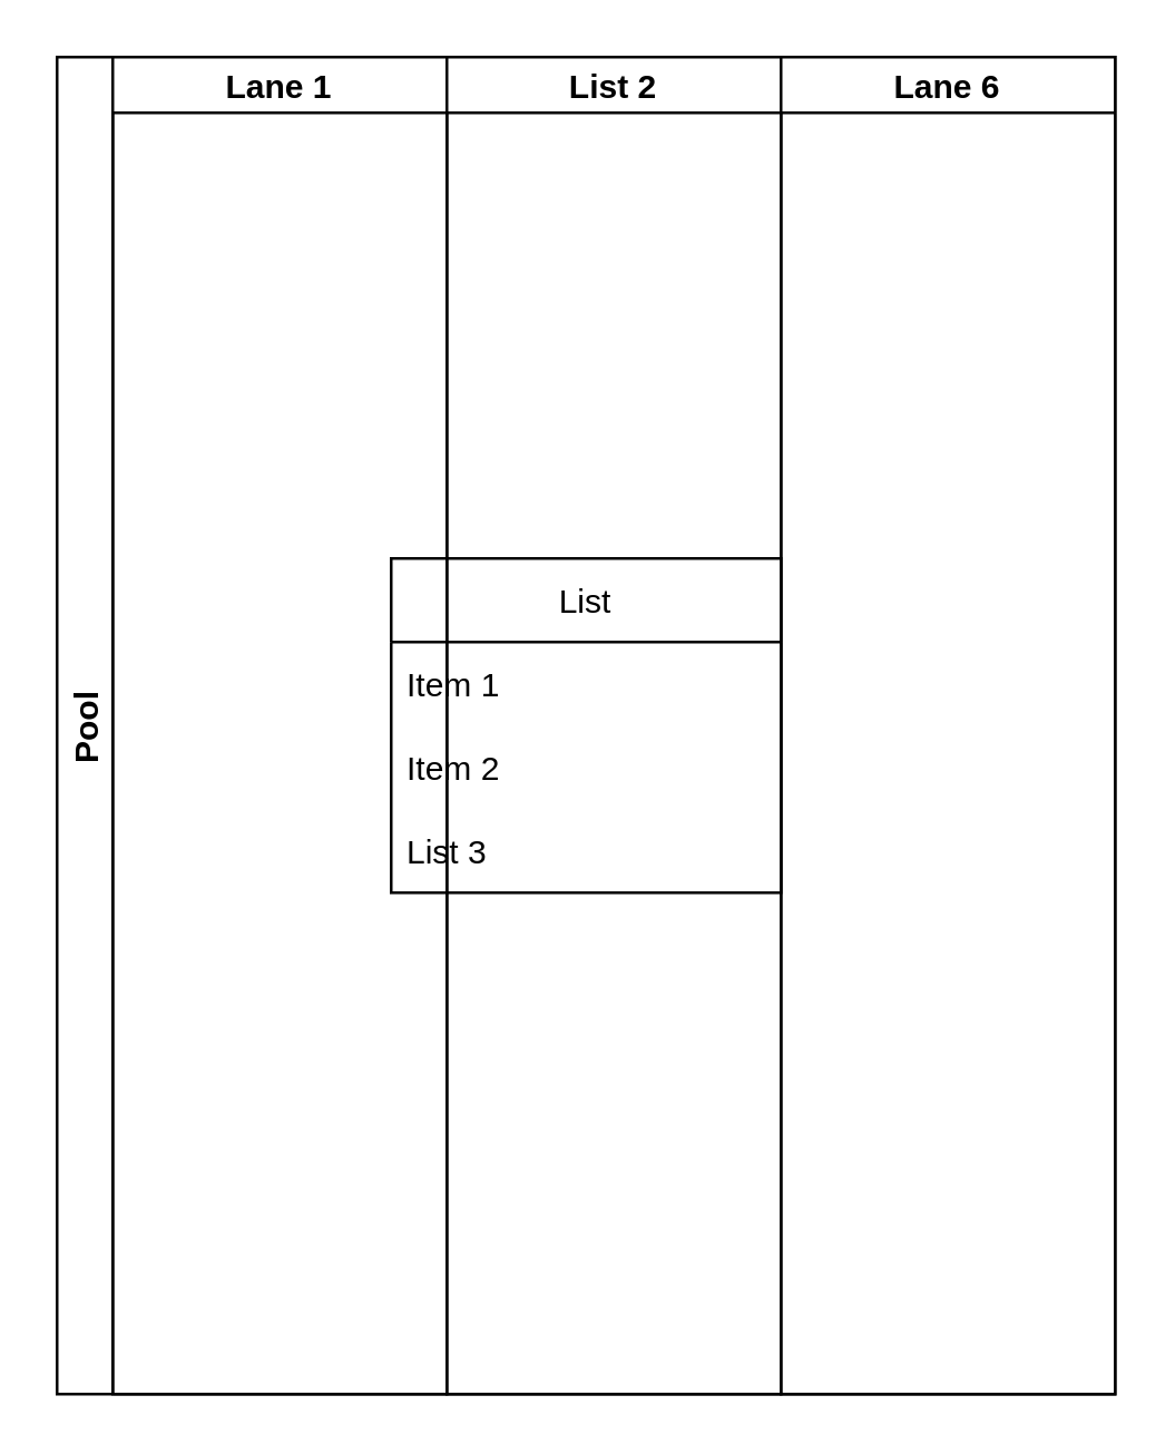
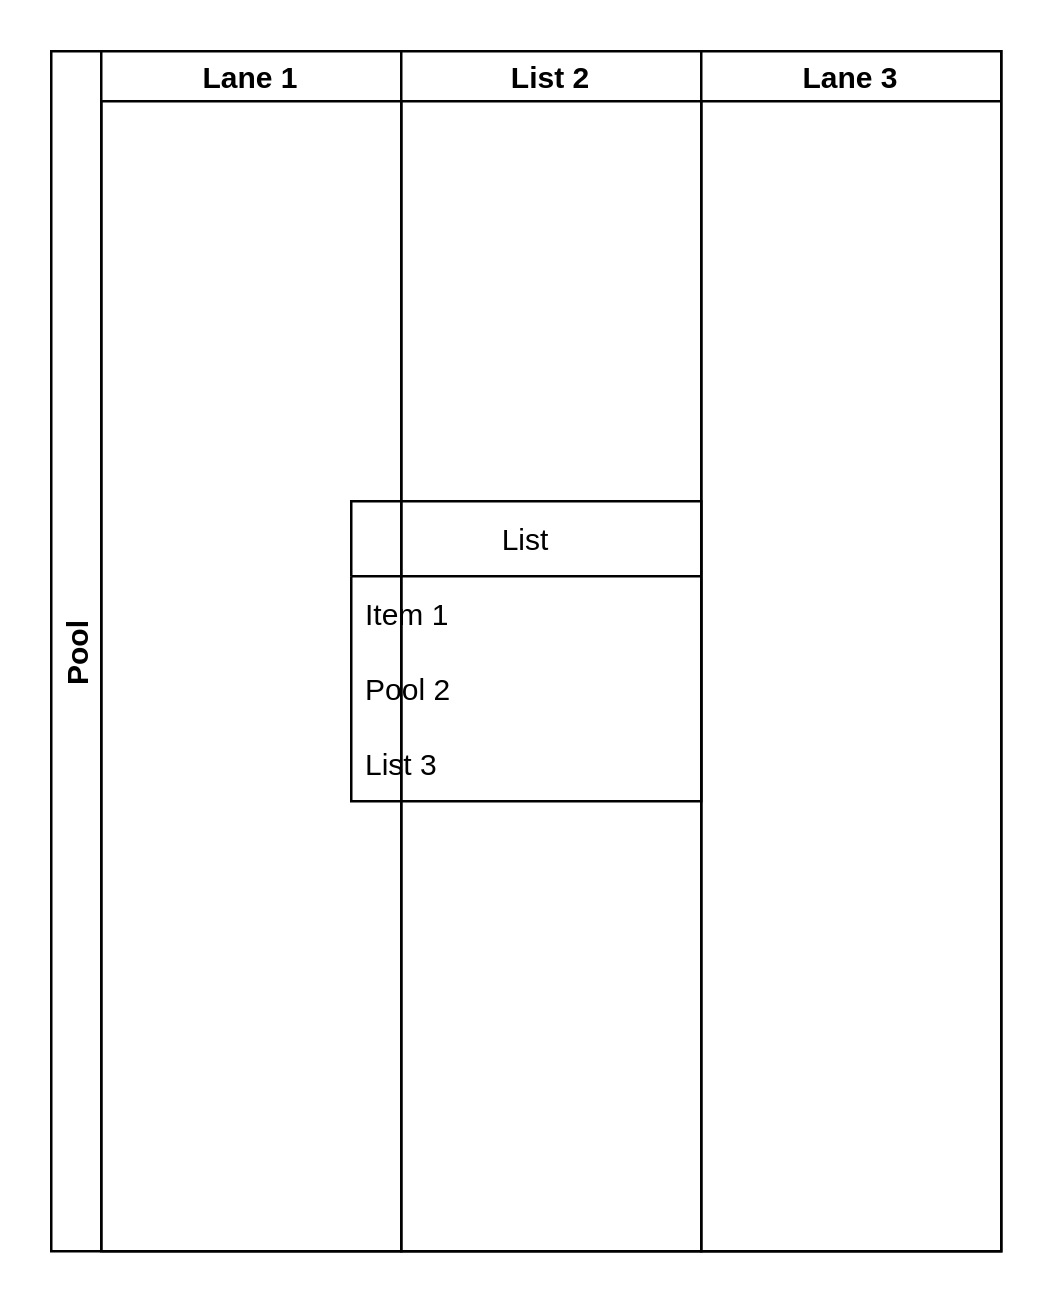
  <mxCell id="0" />
  <mxCell id="1" parent="0" />
  <mxCell id="2" value="List" style="swimlane;fontStyle=0;childLayout=stackLayout;horizontal=1;startSize=30;horizontalStack=0;resizeParent=1;resizeParentMax=0;resizeLast=0;collapsible=1;marginBottom=0;" parent="1" vertex="1"><mxGeometry x="140" y="200" width="140" height="120" as="geometry" /></mxCell>
  <mxCell id="3" value="Item 1" style="text;strokeColor=none;fillColor=none;align=left;verticalAlign=middle;spacingLeft=4;spacingRight=4;overflow=hidden;points=[[0,0.5],[1,0.5]];portConstraint=eastwest;rotatable=0;" parent="2" vertex="1"><mxGeometry y="30" width="140" height="30" as="geometry" /></mxCell>
- <mxCell id="4" value="Item 2" style="text;strokeColor=none;fillColor=none;align=left;verticalAlign=middle;spacingLeft=4;spacingRight=4;overflow=hidden;points=[[0,0.5],[1,0.5]];portConstraint=eastwest;rotatable=0;" parent="2" vertex="1"><mxGeometry y="60" width="140" height="30" as="geometry" /></mxCell>
+ <mxCell id="4" value="Pool 2" style="text;strokeColor=none;fillColor=none;align=left;verticalAlign=middle;spacingLeft=4;spacingRight=4;overflow=hidden;points=[[0,0.5],[1,0.5]];portConstraint=eastwest;rotatable=0;" parent="2" vertex="1"><mxGeometry y="60" width="140" height="30" as="geometry" /></mxCell>
  <mxCell id="5" value="List 3" style="text;strokeColor=none;fillColor=none;align=left;verticalAlign=middle;spacingLeft=4;spacingRight=4;overflow=hidden;points=[[0,0.5],[1,0.5]];portConstraint=eastwest;rotatable=0;" parent="2" vertex="1"><mxGeometry y="90" width="140" height="30" as="geometry" /></mxCell>
  <mxCell id="6" value="Pool" style="swimlane;childLayout=stackLayout;resizeParent=1;resizeParentMax=0;startSize=20;horizontal=0;horizontalStack=1;" parent="1" vertex="1"><mxGeometry x="20" y="20" width="380" height="480" as="geometry" /></mxCell>
  <mxCell id="7" value="Lane 1" style="swimlane;startSize=20;" parent="6" vertex="1"><mxGeometry x="20" width="120" height="480" as="geometry" /></mxCell>
  <mxCell id="8" value="List 2" style="swimlane;startSize=20;" parent="6" vertex="1"><mxGeometry x="140" width="120" height="480" as="geometry" /></mxCell>
- <mxCell id="9" value="Lane 6" style="swimlane;startSize=20;" parent="6" vertex="1"><mxGeometry x="260" width="120" height="480" as="geometry" /></mxCell>
+ <mxCell id="9" value="Lane 3" style="swimlane;startSize=20;" parent="6" vertex="1"><mxGeometry x="260" width="120" height="480" as="geometry" /></mxCell>
